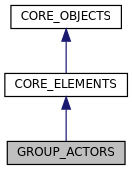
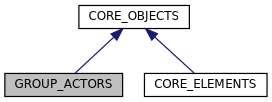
  digraph {
    node [color=black fillcolor=white fontname=Helvetica fontsize=10 shape=record style=filled]
    edge [color=midnightblue dir=back fontname=Helvetica fontsize=10 labelfontname=Helvetica labelfontsize=10 style=solid]
    n1 [fillcolor=grey75 fontcolor=black height=0.2 label=GROUP_ACTORS width=0.4]
    n2 [height=0.2 label=CORE_OBJECTS width=0.4]
    n3 [height=0.2 label=CORE_ELEMENTS width=0.4]
-   n3 -> n1
+   n2 -> n1
    n2 -> n3
  }
